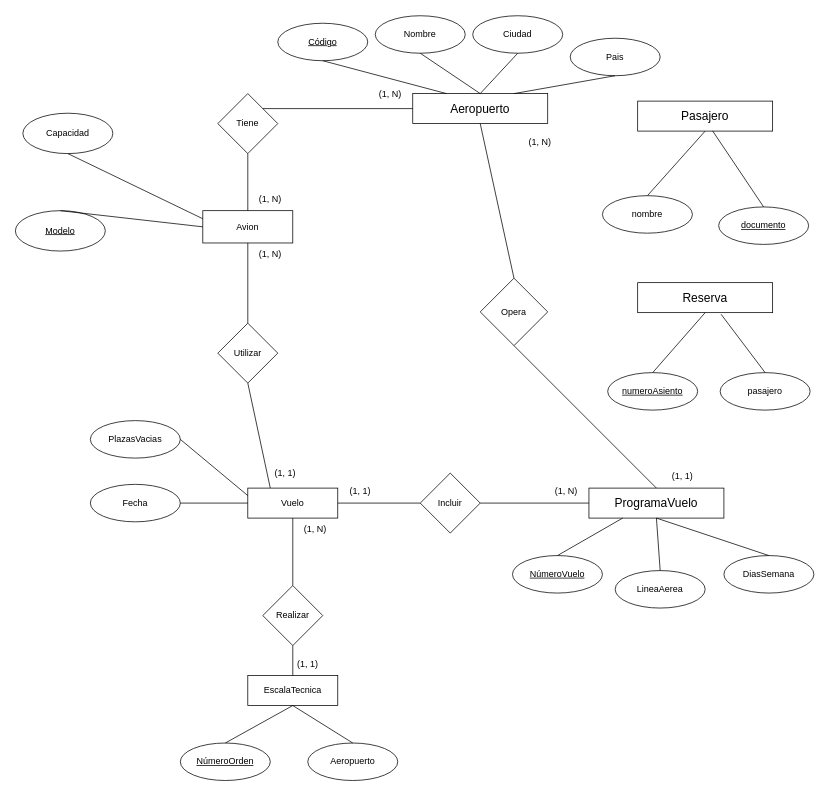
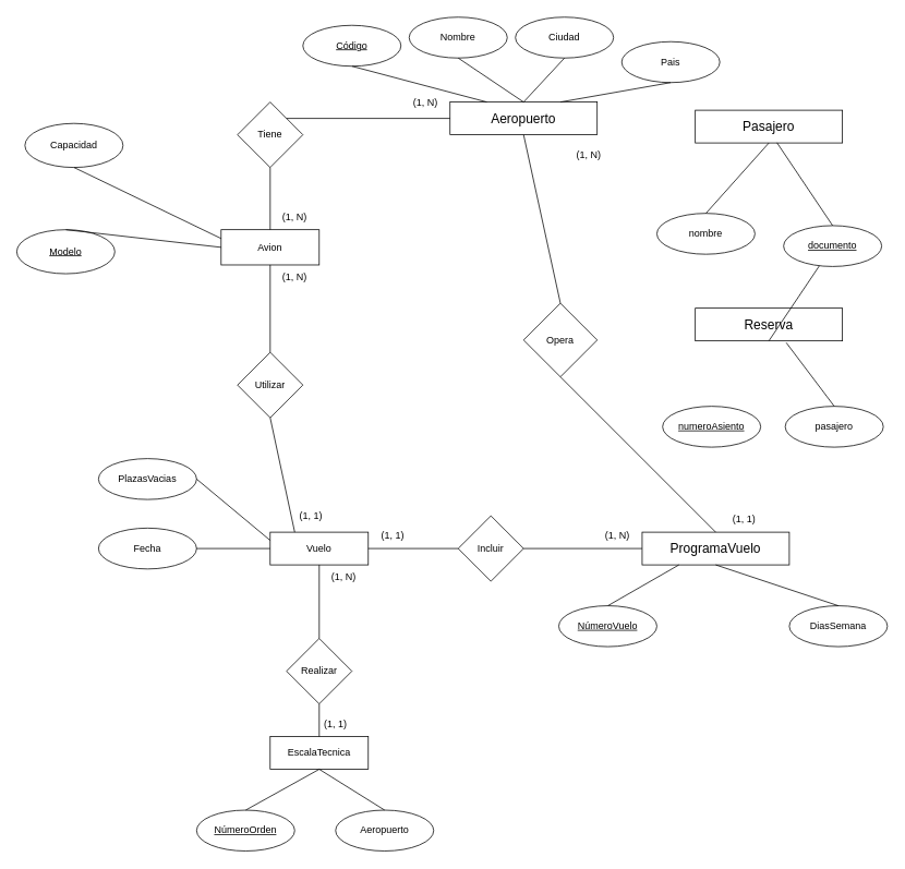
  <mxCell id="0" />
  <mxCell id="1" parent="0" />
  <mxCell id="2" value="" style="group" vertex="1" connectable="0" parent="1"><mxGeometry x="190" y="280" width="280" height="140" as="geometry" /></mxCell>
  <mxCell id="3" value="Avion" style="rounded=0;whiteSpace=wrap;html=1;" vertex="1" parent="2"><mxGeometry x="80" width="120" height="43.077" as="geometry" /></mxCell>
  <mxCell id="4" value="(1, N)" style="text;html=1;strokeColor=none;fillColor=none;align=center;verticalAlign=middle;whiteSpace=wrap;rounded=0;" vertex="1" parent="2"><mxGeometry x="140" y="43.08" width="60" height="30" as="geometry" /></mxCell>
  <mxCell id="5" value="&lt;font style=&quot;font-size: 16px;&quot; color=&quot;#000000&quot;&gt;ProgramaVuelo&lt;/font&gt;" style="rounded=0;whiteSpace=wrap;html=1;container=0;" vertex="1" parent="1"><mxGeometry x="785" y="650" width="180" height="40" as="geometry" /></mxCell>
  <mxCell id="6" value="&lt;u&gt;NúmeroVuelo&lt;/u&gt;" style="ellipse;whiteSpace=wrap;html=1;container=0;" vertex="1" parent="1"><mxGeometry x="683" y="740" width="120" height="50" as="geometry" /></mxCell>
- <mxCell id="7" value="LineaAerea" style="ellipse;whiteSpace=wrap;html=1;fillColor=default;strokeColor=default;container=0;" vertex="1" parent="1"><mxGeometry x="820" y="760" width="120" height="50" as="geometry" /></mxCell>
  <mxCell id="8" value="DiasSemana" style="ellipse;whiteSpace=wrap;html=1;fillColor=default;strokeColor=default;container=0;" vertex="1" parent="1"><mxGeometry x="965" y="740" width="120" height="50" as="geometry" /></mxCell>
  <mxCell id="9" value="" style="endArrow=none;html=1;rounded=0;exitX=0.25;exitY=1;exitDx=0;exitDy=0;entryX=0.5;entryY=0;entryDx=0;entryDy=0;" edge="1" parent="1" source="5" target="6"><mxGeometry width="50" height="50" relative="1" as="geometry"><mxPoint x="1060" y="830" as="sourcePoint" /><mxPoint x="740" y="740" as="targetPoint" /></mxGeometry></mxCell>
- <mxCell id="10" value="" style="endArrow=none;html=1;rounded=0;entryX=0.5;entryY=1;entryDx=0;entryDy=0;exitX=0.5;exitY=0;exitDx=0;exitDy=0;" edge="1" parent="1" source="7" target="5"><mxGeometry width="50" height="50" relative="1" as="geometry"><mxPoint x="840" y="800" as="sourcePoint" /><mxPoint x="890" y="750" as="targetPoint" /></mxGeometry></mxCell>
  <mxCell id="11" value="" style="endArrow=none;html=1;rounded=0;entryX=0.5;entryY=1;entryDx=0;entryDy=0;exitX=0.5;exitY=0;exitDx=0;exitDy=0;" edge="1" parent="1" source="8" target="5"><mxGeometry width="50" height="50" relative="1" as="geometry"><mxPoint x="910" y="800" as="sourcePoint" /><mxPoint x="960" y="750" as="targetPoint" /></mxGeometry></mxCell>
  <mxCell id="12" value="Vuelo" style="rounded=0;whiteSpace=wrap;html=1;" vertex="1" parent="1"><mxGeometry x="330" y="650" width="120" height="40" as="geometry" /></mxCell>
  <mxCell id="13" value="Fecha" style="ellipse;whiteSpace=wrap;html=1;fillColor=default;strokeColor=default;" vertex="1" parent="1"><mxGeometry x="120" y="645" width="120" height="50" as="geometry" /></mxCell>
  <mxCell id="14" value="" style="endArrow=none;html=1;rounded=0;entryX=0;entryY=0.5;entryDx=0;entryDy=0;exitX=1;exitY=0.5;exitDx=0;exitDy=0;" edge="1" parent="1" source="13" target="12"><mxGeometry width="50" height="50" relative="1" as="geometry"><mxPoint x="360" y="870" as="sourcePoint" /><mxPoint x="410" y="820" as="targetPoint" /></mxGeometry></mxCell>
  <mxCell id="15" value="PlazasVacias" style="ellipse;whiteSpace=wrap;html=1;fillColor=default;strokeColor=default;" vertex="1" parent="1"><mxGeometry x="120" y="560" width="120" height="50" as="geometry" /></mxCell>
  <mxCell id="16" value="" style="endArrow=none;html=1;rounded=0;entryX=0;entryY=0.25;entryDx=0;entryDy=0;exitX=1;exitY=0.5;exitDx=0;exitDy=0;" edge="1" parent="1" source="15" target="12"><mxGeometry width="50" height="50" relative="1" as="geometry"><mxPoint x="480" y="730" as="sourcePoint" /><mxPoint x="400" y="690" as="targetPoint" /></mxGeometry></mxCell>
  <mxCell id="17" value="&lt;font style=&quot;font-size: 16px;&quot; color=&quot;#000000&quot;&gt;Aeropuerto&lt;/font&gt;" style="rounded=0;whiteSpace=wrap;html=1;" vertex="1" parent="1"><mxGeometry x="550" y="123.85" width="180" height="40" as="geometry" /></mxCell>
  <mxCell id="18" value="&lt;u&gt;Código&lt;/u&gt;" style="ellipse;whiteSpace=wrap;html=1;" vertex="1" parent="1"><mxGeometry x="370" y="30" width="120" height="50" as="geometry" /></mxCell>
  <mxCell id="19" value="Nombre" style="ellipse;whiteSpace=wrap;html=1;fillColor=default;strokeColor=default;" vertex="1" parent="1"><mxGeometry x="500" y="20" width="120" height="50" as="geometry" /></mxCell>
  <mxCell id="20" value="Ciudad" style="ellipse;whiteSpace=wrap;html=1;fillColor=default;strokeColor=default;" vertex="1" parent="1"><mxGeometry x="630" y="20" width="120" height="50" as="geometry" /></mxCell>
  <mxCell id="21" value="Pais" style="ellipse;whiteSpace=wrap;html=1;fillColor=default;strokeColor=default;" vertex="1" parent="1"><mxGeometry x="760" y="50" width="120" height="50" as="geometry" /></mxCell>
  <mxCell id="22" value="" style="endArrow=none;html=1;rounded=0;exitX=0.25;exitY=0;exitDx=0;exitDy=0;entryX=0.5;entryY=1;entryDx=0;entryDy=0;" edge="1" parent="1" source="17" target="18"><mxGeometry width="50" height="50" relative="1" as="geometry"><mxPoint y="280" as="sourcePoint" x="1100" /><mxPoint x="780" y="190" as="targetPoint" /></mxGeometry></mxCell>
  <mxCell id="23" value="" style="endArrow=none;html=1;rounded=0;entryX=0.5;entryY=0;entryDx=0;entryDy=0;exitX=0.5;exitY=1;exitDx=0;exitDy=0;" edge="1" parent="1" source="19" target="17"><mxGeometry width="50" height="50" relative="1" as="geometry"><mxPoint x="880" y="250" as="sourcePoint" /><mxPoint x="930" y="200" as="targetPoint" /></mxGeometry></mxCell>
  <mxCell id="24" value="" style="endArrow=none;html=1;rounded=0;entryX=0.5;entryY=0;entryDx=0;entryDy=0;exitX=0.5;exitY=1;exitDx=0;exitDy=0;" edge="1" parent="1" source="20" target="17"><mxGeometry width="50" height="50" relative="1" as="geometry"><mxPoint x="950" y="250" as="sourcePoint" /><mxPoint x="1000" y="200" as="targetPoint" /></mxGeometry></mxCell>
  <mxCell id="25" value="" style="endArrow=none;html=1;rounded=0;entryX=0.75;entryY=0;entryDx=0;entryDy=0;exitX=0.5;exitY=1;exitDx=0;exitDy=0;" edge="1" parent="1" source="21" target="17"><mxGeometry width="50" height="50" relative="1" as="geometry"><mxPoint x="1070" y="190" as="sourcePoint" /><mxPoint x="1120" y="140" as="targetPoint" /></mxGeometry></mxCell>
  <mxCell id="26" value="Opera" style="rhombus;whiteSpace=wrap;html=1;" vertex="1" parent="1"><mxGeometry x="640" y="370" width="90" height="90" as="geometry" /></mxCell>
  <mxCell id="27" value="" style="endArrow=none;html=1;rounded=0;exitX=0.5;exitY=0;exitDx=0;exitDy=0;entryX=0.5;entryY=1;entryDx=0;entryDy=0;" edge="1" parent="1" source="26" target="17"><mxGeometry width="50" height="50" relative="1" as="geometry"><mxPoint x="1020" y="420" as="sourcePoint" /><mxPoint x="1070" y="370" as="targetPoint" /></mxGeometry></mxCell>
  <mxCell id="28" value="" style="endArrow=none;html=1;rounded=0;exitX=0.5;exitY=0;exitDx=0;exitDy=0;entryX=0.5;entryY=1;entryDx=0;entryDy=0;" edge="1" parent="1" source="5" target="26"><mxGeometry width="50" height="50" relative="1" as="geometry"><mxPoint x="630" y="350" as="sourcePoint" /><mxPoint x="680" y="300" as="targetPoint" /></mxGeometry></mxCell>
  <mxCell id="29" value="EscalaTecnica" style="rounded=0;whiteSpace=wrap;html=1;" vertex="1" parent="1"><mxGeometry x="330" y="900" width="120" height="40" as="geometry" /></mxCell>
  <mxCell id="30" value="&lt;u&gt;NúmeroOrden&lt;/u&gt;" style="ellipse;whiteSpace=wrap;html=1;fillColor=default;strokeColor=default;" vertex="1" parent="1"><mxGeometry x="240" y="990" width="120" height="50" as="geometry" /></mxCell>
  <mxCell id="31" value="" style="endArrow=none;html=1;rounded=0;exitX=0.5;exitY=0;exitDx=0;exitDy=0;entryX=0.5;entryY=1;entryDx=0;entryDy=0;" edge="1" parent="1" source="30" target="29"><mxGeometry width="50" height="50" relative="1" as="geometry"><mxPoint x="520" y="1020" as="sourcePoint" /><mxPoint x="570" y="970" as="targetPoint" /></mxGeometry></mxCell>
  <mxCell id="32" value="Aeropuerto" style="ellipse;whiteSpace=wrap;html=1;fillColor=default;strokeColor=default;" vertex="1" parent="1"><mxGeometry x="410" y="990" width="120" height="50" as="geometry" /></mxCell>
  <mxCell id="33" value="" style="endArrow=none;html=1;rounded=0;exitX=0.5;exitY=0;exitDx=0;exitDy=0;entryX=0.5;entryY=1;entryDx=0;entryDy=0;" edge="1" parent="1" source="32" target="29"><mxGeometry width="50" height="50" relative="1" as="geometry"><mxPoint x="310" y="1000" as="sourcePoint" /><mxPoint x="400" y="950" as="targetPoint" /></mxGeometry></mxCell>
  <mxCell id="34" value="Tiene" style="rhombus;whiteSpace=wrap;html=1;" vertex="1" parent="1"><mxGeometry x="290" y="123.85" width="80" height="80" as="geometry" /></mxCell>
  <mxCell id="35" value="" style="endArrow=none;html=1;rounded=0;exitX=0.5;exitY=0;exitDx=0;exitDy=0;" edge="1" parent="1" source="3" target="34"><mxGeometry width="50" height="50" relative="1" as="geometry"><mxPoint x="180" y="160" as="sourcePoint" /><mxPoint x="230" y="110" as="targetPoint" /></mxGeometry></mxCell>
  <mxCell id="36" value="" style="endArrow=none;html=1;rounded=0;entryX=0;entryY=0.5;entryDx=0;entryDy=0;exitX=1;exitY=0;exitDx=0;exitDy=0;" edge="1" parent="1" source="34" target="17"><mxGeometry width="50" height="50" relative="1" as="geometry"><mxPoint x="190" y="150" as="sourcePoint" /><mxPoint x="240" y="100" as="targetPoint" /></mxGeometry></mxCell>
  <mxCell id="37" value="Incluir" style="rhombus;whiteSpace=wrap;html=1;" vertex="1" parent="1"><mxGeometry x="560" y="630" width="80" height="80" as="geometry" /></mxCell>
  <mxCell id="38" value="" style="endArrow=none;html=1;rounded=0;exitX=1;exitY=0.5;exitDx=0;exitDy=0;entryX=0;entryY=0.5;entryDx=0;entryDy=0;" edge="1" parent="1" source="12" target="37"><mxGeometry width="50" height="50" relative="1" as="geometry"><mxPoint x="470" y="330" as="sourcePoint" /><mxPoint x="520" y="280" as="targetPoint" /></mxGeometry></mxCell>
  <mxCell id="39" value="" style="endArrow=none;html=1;rounded=0;exitX=1;exitY=0.5;exitDx=0;exitDy=0;entryX=0;entryY=0.5;entryDx=0;entryDy=0;" edge="1" parent="1" source="37" target="5"><mxGeometry width="50" height="50" relative="1" as="geometry"><mxPoint x="750" y="300" as="sourcePoint" /><mxPoint x="800" y="250" as="targetPoint" /></mxGeometry></mxCell>
  <mxCell id="40" value="Utilizar" style="rhombus;whiteSpace=wrap;html=1;" vertex="1" parent="1"><mxGeometry x="290" y="430" width="80" height="80" as="geometry" /></mxCell>
  <mxCell id="41" value="" style="endArrow=none;html=1;rounded=0;entryX=0.25;entryY=0;entryDx=0;entryDy=0;exitX=0.5;exitY=1;exitDx=0;exitDy=0;" edge="1" parent="1" source="40" target="12"><mxGeometry width="50" height="50" relative="1" as="geometry"><mxPoint x="70" y="630" as="sourcePoint" /><mxPoint x="120" y="580" as="targetPoint" /></mxGeometry></mxCell>
  <mxCell id="42" value="" style="endArrow=none;html=1;rounded=0;entryX=0.5;entryY=1;entryDx=0;entryDy=0;exitX=0.5;exitY=0;exitDx=0;exitDy=0;" edge="1" parent="1" source="40" target="3"><mxGeometry width="50" height="50" relative="1" as="geometry"><mxPoint x="-10" y="370" as="sourcePoint" /><mxPoint x="40" y="320" as="targetPoint" /></mxGeometry></mxCell>
  <mxCell id="43" value="&lt;u&gt;Modelo&lt;br&gt;&lt;/u&gt;" style="ellipse;whiteSpace=wrap;html=1;" vertex="1" parent="1"><mxGeometry x="20" y="280.004" width="120" height="53.846" as="geometry" /></mxCell>
  <mxCell id="44" value="" style="endArrow=none;html=1;rounded=0;exitX=0.5;exitY=0;exitDx=0;exitDy=0;entryX=0;entryY=0.5;entryDx=0;entryDy=0;" edge="1" parent="1" source="43" target="3"><mxGeometry width="50" height="50" relative="1" as="geometry"><mxPoint x="270" y="457.692" as="sourcePoint" /><mxPoint x="320" y="253.077" as="targetPoint" /></mxGeometry></mxCell>
  <mxCell id="45" value="Capacidad" style="ellipse;whiteSpace=wrap;html=1;fillColor=default;strokeColor=default;" vertex="1" parent="1"><mxGeometry x="30" y="150.004" width="120" height="53.846" as="geometry" /></mxCell>
  <mxCell id="46" value="" style="endArrow=none;html=1;rounded=0;exitX=0.5;exitY=1;exitDx=0;exitDy=0;entryX=0;entryY=0.25;entryDx=0;entryDy=0;" edge="1" parent="1" source="45" target="3"><mxGeometry width="50" height="50" relative="1" as="geometry"><mxPoint x="290" y="457.692" as="sourcePoint" /><mxPoint x="260" y="220" as="targetPoint" /></mxGeometry></mxCell>
  <mxCell id="47" value="Realizar" style="rhombus;whiteSpace=wrap;html=1;" vertex="1" parent="1"><mxGeometry x="350" y="780" width="80" height="80" as="geometry" /></mxCell>
  <mxCell id="48" value="" style="endArrow=none;html=1;rounded=0;exitX=0.5;exitY=0;exitDx=0;exitDy=0;entryX=0.5;entryY=1;entryDx=0;entryDy=0;" edge="1" parent="1" source="47" target="12"><mxGeometry width="50" height="50" relative="1" as="geometry"><mxPoint x="270" y="890" as="sourcePoint" /><mxPoint x="320" y="840" as="targetPoint" /></mxGeometry></mxCell>
  <mxCell id="49" value="" style="endArrow=none;html=1;rounded=0;exitX=0.5;exitY=1;exitDx=0;exitDy=0;entryX=0.5;entryY=0;entryDx=0;entryDy=0;" edge="1" parent="1" source="47" target="29"><mxGeometry width="50" height="50" relative="1" as="geometry"><mxPoint x="880" y="530" as="sourcePoint" /><mxPoint x="930" y="480" as="targetPoint" /></mxGeometry></mxCell>
  <mxCell id="50" value="(1, N)" style="text;html=1;strokeColor=none;fillColor=none;align=center;verticalAlign=middle;whiteSpace=wrap;rounded=0;" vertex="1" parent="1"><mxGeometry x="690" y="173.85" width="60" height="30" as="geometry" /></mxCell>
  <mxCell id="51" value="(1, 1)" style="text;html=1;strokeColor=none;fillColor=none;align=center;verticalAlign=middle;whiteSpace=wrap;rounded=0;" vertex="1" parent="1"><mxGeometry x="880" y="620" width="60" height="30" as="geometry" /></mxCell>
  <mxCell id="52" value="(1, N)" style="text;html=1;strokeColor=none;fillColor=none;align=center;verticalAlign=middle;whiteSpace=wrap;rounded=0;" vertex="1" parent="1"><mxGeometry x="490" y="110" width="60" height="30" as="geometry" /></mxCell>
  <mxCell id="53" value="(1, N)" style="text;html=1;strokeColor=none;fillColor=none;align=center;verticalAlign=middle;whiteSpace=wrap;rounded=0;" vertex="1" parent="1"><mxGeometry x="330" y="250" width="60" height="30" as="geometry" /></mxCell>
  <mxCell id="54" value="(1, N)" style="text;html=1;strokeColor=none;fillColor=none;align=center;verticalAlign=middle;whiteSpace=wrap;rounded=0;" vertex="1" parent="1"><mxGeometry x="725" y="640" width="60" height="30" as="geometry" /></mxCell>
  <mxCell id="55" value="(1, 1)" style="text;html=1;strokeColor=none;fillColor=none;align=center;verticalAlign=middle;whiteSpace=wrap;rounded=0;" vertex="1" parent="1"><mxGeometry x="450" y="640" width="60" height="30" as="geometry" /></mxCell>
  <mxCell id="56" value="(1, 1)" style="text;html=1;strokeColor=none;fillColor=none;align=center;verticalAlign=middle;whiteSpace=wrap;rounded=0;" vertex="1" parent="1"><mxGeometry x="380" y="870" width="60" height="30" as="geometry" /></mxCell>
  <mxCell id="57" value="(1, N)" style="text;html=1;strokeColor=none;fillColor=none;align=center;verticalAlign=middle;whiteSpace=wrap;rounded=0;" vertex="1" parent="1"><mxGeometry x="390" y="690" width="60" height="30" as="geometry" /></mxCell>
  <mxCell id="58" value="(1, 1)" style="text;html=1;strokeColor=none;fillColor=none;align=center;verticalAlign=middle;whiteSpace=wrap;rounded=0;" vertex="1" parent="1"><mxGeometry x="350" y="615" width="60" height="30" as="geometry" /></mxCell>
  <mxCell id="59" value="&lt;font style=&quot;font-size: 16px;&quot; color=&quot;#000000&quot;&gt;Reserva&lt;/font&gt;" style="rounded=0;whiteSpace=wrap;html=1;container=0;" vertex="1" parent="1"><mxGeometry x="850" y="376" width="180" height="40" as="geometry" /></mxCell>
  <mxCell id="60" value="&lt;u style=&quot;&quot;&gt;numeroAsiento&lt;/u&gt;" style="ellipse;whiteSpace=wrap;html=1;fillColor=default;strokeColor=default;container=0;" vertex="1" parent="1"><mxGeometry x="810" y="496" width="120" height="50" as="geometry" /></mxCell>
  <mxCell id="61" value="pasajero" style="ellipse;whiteSpace=wrap;html=1;fillColor=default;strokeColor=default;container=0;" vertex="1" parent="1"><mxGeometry x="960" y="496" width="120" height="50" as="geometry" /></mxCell>
- <mxCell id="62" value="" style="endArrow=none;html=1;rounded=0;exitX=0.5;exitY=1;exitDx=0;exitDy=0;entryX=0.5;entryY=0;entryDx=0;entryDy=0;" edge="1" parent="1" source="59" target="60"><mxGeometry width="50" height="50" relative="1" as="geometry"><mxPoint x="885" y="726" as="sourcePoint" /><mxPoint x="695" y="536" as="targetPoint" /></mxGeometry></mxCell>
+ <mxCell id="62" value="" style="endArrow=none;html=1;rounded=0;exitX=0.5;exitY=1;exitDx=0;exitDy=0;" edge="1" parent="1" source="59" target="66"><mxGeometry width="50" height="50" relative="1" as="geometry"><mxPoint x="885" y="726" as="sourcePoint" /><mxPoint x="695" y="536" as="targetPoint" /></mxGeometry></mxCell>
  <mxCell id="63" value="" style="endArrow=none;html=1;rounded=0;exitX=0.618;exitY=1.054;exitDx=0;exitDy=0;entryX=0.5;entryY=0;entryDx=0;entryDy=0;exitPerimeter=0;" edge="1" parent="1" source="59" target="61"><mxGeometry width="50" height="50" relative="1" as="geometry"><mxPoint x="950" y="426" as="sourcePoint" /><mxPoint x="880" y="506" as="targetPoint" /></mxGeometry></mxCell>
  <mxCell id="64" value="&lt;font style=&quot;font-size: 16px;&quot; color=&quot;#000000&quot;&gt;Pasajero&lt;/font&gt;" style="rounded=0;whiteSpace=wrap;html=1;container=0;" vertex="1" parent="1"><mxGeometry x="850" y="133.85" width="180" height="40" as="geometry" /></mxCell>
  <mxCell id="65" value="nombre" style="ellipse;whiteSpace=wrap;html=1;fillColor=default;strokeColor=default;container=0;" vertex="1" parent="1"><mxGeometry x="803" y="260" width="120" height="50" as="geometry" /></mxCell>
  <mxCell id="66" value="&lt;u&gt;documento&lt;/u&gt;" style="ellipse;whiteSpace=wrap;html=1;fillColor=default;strokeColor=default;container=0;" vertex="1" parent="1"><mxGeometry x="958" y="275" width="120" height="50" as="geometry" /></mxCell>
  <mxCell id="67" value="" style="endArrow=none;html=1;rounded=0;exitX=0.5;exitY=1;exitDx=0;exitDy=0;entryX=0.5;entryY=0;entryDx=0;entryDy=0;" edge="1" parent="1" source="64" target="65"><mxGeometry width="50" height="50" relative="1" as="geometry"><mxPoint x="950" y="426" as="sourcePoint" /><mxPoint x="880" y="506" as="targetPoint" /></mxGeometry></mxCell>
  <mxCell id="68" value="" style="endArrow=none;html=1;rounded=0;exitX=0.5;exitY=0;exitDx=0;exitDy=0;entryX=0.555;entryY=0.993;entryDx=0;entryDy=0;entryPerimeter=0;" edge="1" parent="1" source="66" target="64"><mxGeometry width="50" height="50" relative="1" as="geometry"><mxPoint x="971" y="428" as="sourcePoint" /><mxPoint x="1030" y="506" as="targetPoint" /></mxGeometry></mxCell>
